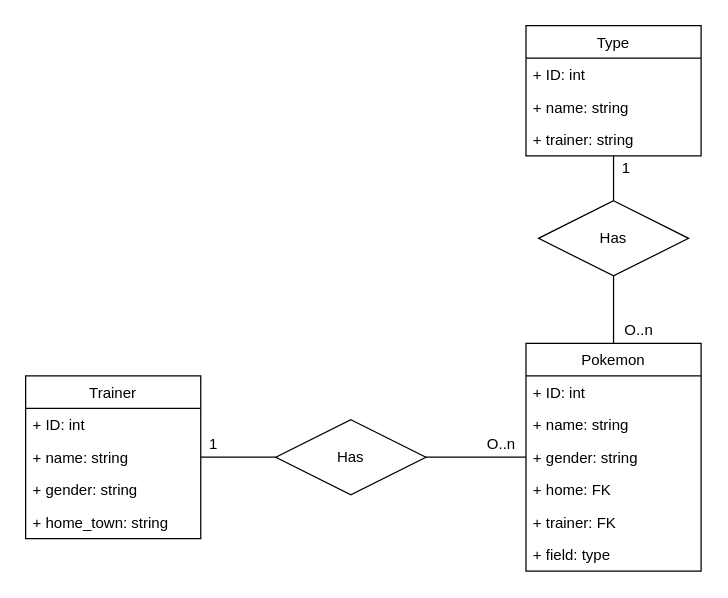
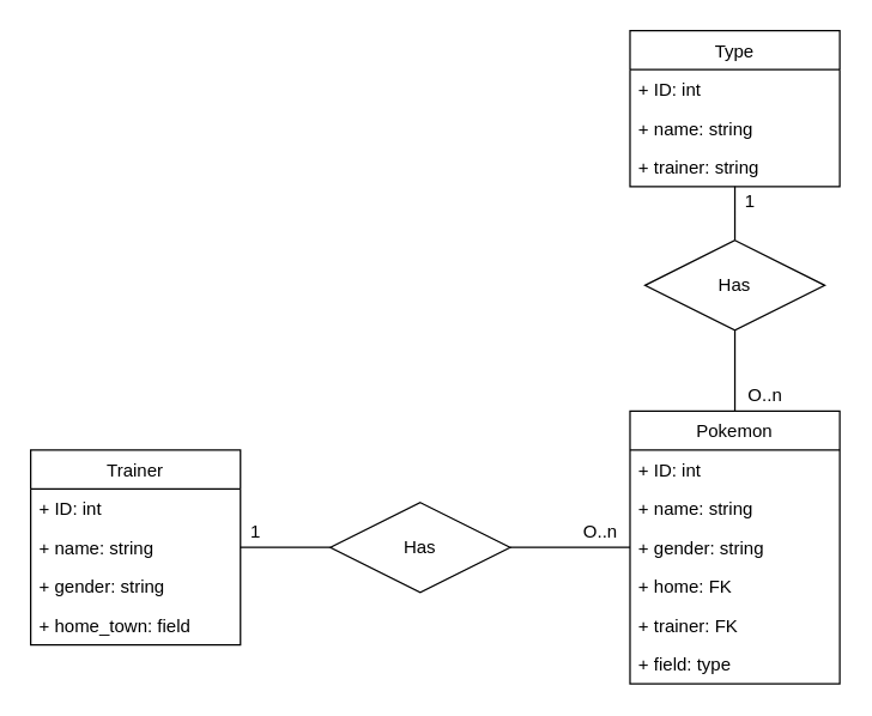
  <mxCell id="0" />
  <mxCell id="1" parent="0" />
  <mxCell id="2" value="Trainer" style="swimlane;fontStyle=0;childLayout=stackLayout;horizontal=1;startSize=26;fillColor=none;horizontalStack=0;resizeParent=1;resizeParentMax=0;resizeLast=0;collapsible=1;marginBottom=0;" vertex="1" parent="1"><mxGeometry x="20" y="300" width="140" height="130" as="geometry" /></mxCell>
  <mxCell id="3" value="+ ID: int" style="text;strokeColor=none;fillColor=none;align=left;verticalAlign=top;spacingLeft=4;spacingRight=4;overflow=hidden;rotatable=0;points=[[0,0.5],[1,0.5]];portConstraint=eastwest;" vertex="1" parent="2"><mxGeometry y="26" width="140" height="26" as="geometry" /></mxCell>
  <mxCell id="4" value="+ name: string" style="text;strokeColor=none;fillColor=none;align=left;verticalAlign=top;spacingLeft=4;spacingRight=4;overflow=hidden;rotatable=0;points=[[0,0.5],[1,0.5]];portConstraint=eastwest;" vertex="1" parent="2"><mxGeometry y="52" width="140" height="26" as="geometry" /></mxCell>
  <mxCell id="5" value="+ gender: string" style="text;strokeColor=none;fillColor=none;align=left;verticalAlign=top;spacingLeft=4;spacingRight=4;overflow=hidden;rotatable=0;points=[[0,0.5],[1,0.5]];portConstraint=eastwest;" vertex="1" parent="2"><mxGeometry y="78" width="140" height="26" as="geometry" /></mxCell>
- <mxCell id="6" value="+ home_town: string" style="text;strokeColor=none;fillColor=none;align=left;verticalAlign=top;spacingLeft=4;spacingRight=4;overflow=hidden;rotatable=0;points=[[0,0.5],[1,0.5]];portConstraint=eastwest;" vertex="1" parent="2"><mxGeometry y="104" width="140" height="26" as="geometry" /></mxCell>
+ <mxCell id="6" value="+ home_town: field" style="text;strokeColor=none;fillColor=none;align=left;verticalAlign=top;spacingLeft=4;spacingRight=4;overflow=hidden;rotatable=0;points=[[0,0.5],[1,0.5]];portConstraint=eastwest;" vertex="1" parent="2"><mxGeometry y="104" width="140" height="26" as="geometry" /></mxCell>
  <mxCell id="7" value="" style="edgeStyle=orthogonalEdgeStyle;rounded=0;orthogonalLoop=1;jettySize=auto;html=1;endArrow=none;endFill=0;" edge="1" parent="1" source="9" target="16"><mxGeometry relative="1" as="geometry" /></mxCell>
  <mxCell id="8" value="" style="edgeStyle=orthogonalEdgeStyle;rounded=0;orthogonalLoop=1;jettySize=auto;html=1;endArrow=none;endFill=0;" edge="1" parent="1" source="9" target="25"><mxGeometry relative="1" as="geometry" /></mxCell>
  <mxCell id="9" value="Pokemon" style="swimlane;fontStyle=0;childLayout=stackLayout;horizontal=1;startSize=26;fillColor=none;horizontalStack=0;resizeParent=1;resizeParentMax=0;resizeLast=0;collapsible=1;marginBottom=0;" vertex="1" parent="1"><mxGeometry x="420" y="274" width="140" height="182" as="geometry" /></mxCell>
  <mxCell id="10" value="+ ID: int" style="text;strokeColor=none;fillColor=none;align=left;verticalAlign=top;spacingLeft=4;spacingRight=4;overflow=hidden;rotatable=0;points=[[0,0.5],[1,0.5]];portConstraint=eastwest;" vertex="1" parent="9"><mxGeometry y="26" width="140" height="26" as="geometry" /></mxCell>
  <mxCell id="11" value="+ name: string" style="text;strokeColor=none;fillColor=none;align=left;verticalAlign=top;spacingLeft=4;spacingRight=4;overflow=hidden;rotatable=0;points=[[0,0.5],[1,0.5]];portConstraint=eastwest;" vertex="1" parent="9"><mxGeometry y="52" width="140" height="26" as="geometry" /></mxCell>
  <mxCell id="12" value="+ gender: string" style="text;strokeColor=none;fillColor=none;align=left;verticalAlign=top;spacingLeft=4;spacingRight=4;overflow=hidden;rotatable=0;points=[[0,0.5],[1,0.5]];portConstraint=eastwest;" vertex="1" parent="9"><mxGeometry y="78" width="140" height="26" as="geometry" /></mxCell>
  <mxCell id="13" value="+ home: FK" style="text;strokeColor=none;fillColor=none;align=left;verticalAlign=top;spacingLeft=4;spacingRight=4;overflow=hidden;rotatable=0;points=[[0,0.5],[1,0.5]];portConstraint=eastwest;" vertex="1" parent="9"><mxGeometry y="104" width="140" height="26" as="geometry" /></mxCell>
  <mxCell id="14" value="+ trainer: FK" style="text;strokeColor=none;fillColor=none;align=left;verticalAlign=top;spacingLeft=4;spacingRight=4;overflow=hidden;rotatable=0;points=[[0,0.5],[1,0.5]];portConstraint=eastwest;" vertex="1" parent="9"><mxGeometry y="130" width="140" height="26" as="geometry" /></mxCell>
  <mxCell id="15" value="+ field: type" style="text;strokeColor=none;fillColor=none;align=left;verticalAlign=top;spacingLeft=4;spacingRight=4;overflow=hidden;rotatable=0;points=[[0,0.5],[1,0.5]];portConstraint=eastwest;" vertex="1" parent="9"><mxGeometry y="156" width="140" height="26" as="geometry" /></mxCell>
  <mxCell id="16" value="Has" style="shape=rhombus;perimeter=rhombusPerimeter;whiteSpace=wrap;html=1;align=center;" vertex="1" parent="1"><mxGeometry x="220" y="335" width="120" height="60" as="geometry" /></mxCell>
  <mxCell id="17" value="" style="edgeStyle=orthogonalEdgeStyle;rounded=0;orthogonalLoop=1;jettySize=auto;html=1;endArrow=none;endFill=0;" edge="1" parent="1" source="4" target="16"><mxGeometry relative="1" as="geometry" /></mxCell>
  <mxCell id="18" value="O..n" style="text;html=1;align=center;verticalAlign=middle;resizable=0;points=[];autosize=1;strokeColor=none;" vertex="1" parent="1"><mxGeometry x="380" y="345" width="40" height="20" as="geometry" /></mxCell>
  <mxCell id="19" value="1" style="text;html=1;align=center;verticalAlign=middle;resizable=0;points=[];autosize=1;strokeColor=none;" vertex="1" parent="1"><mxGeometry x="160" y="345" width="20" height="20" as="geometry" /></mxCell>
  <mxCell id="20" value="" style="edgeStyle=orthogonalEdgeStyle;rounded=0;orthogonalLoop=1;jettySize=auto;html=1;endArrow=none;endFill=0;" edge="1" parent="1" source="21" target="25"><mxGeometry relative="1" as="geometry" /></mxCell>
  <mxCell id="21" value="Type" style="swimlane;fontStyle=0;childLayout=stackLayout;horizontal=1;startSize=26;fillColor=none;horizontalStack=0;resizeParent=1;resizeParentMax=0;resizeLast=0;collapsible=1;marginBottom=0;" vertex="1" parent="1"><mxGeometry x="420" y="20" width="140" height="104" as="geometry" /></mxCell>
  <mxCell id="22" value="+ ID: int" style="text;strokeColor=none;fillColor=none;align=left;verticalAlign=top;spacingLeft=4;spacingRight=4;overflow=hidden;rotatable=0;points=[[0,0.5],[1,0.5]];portConstraint=eastwest;" vertex="1" parent="21"><mxGeometry y="26" width="140" height="26" as="geometry" /></mxCell>
  <mxCell id="23" value="+ name: string" style="text;strokeColor=none;fillColor=none;align=left;verticalAlign=top;spacingLeft=4;spacingRight=4;overflow=hidden;rotatable=0;points=[[0,0.5],[1,0.5]];portConstraint=eastwest;" vertex="1" parent="21"><mxGeometry y="52" width="140" height="26" as="geometry" /></mxCell>
  <mxCell id="24" value="+ trainer: string" style="text;strokeColor=none;fillColor=none;align=left;verticalAlign=top;spacingLeft=4;spacingRight=4;overflow=hidden;rotatable=0;points=[[0,0.5],[1,0.5]];portConstraint=eastwest;" vertex="1" parent="21"><mxGeometry y="78" width="140" height="26" as="geometry" /></mxCell>
  <mxCell id="25" value="Has" style="shape=rhombus;perimeter=rhombusPerimeter;whiteSpace=wrap;html=1;align=center;" vertex="1" parent="1"><mxGeometry x="430" y="160" width="120" height="60" as="geometry" /></mxCell>
  <mxCell id="26" value="1" style="text;html=1;align=center;verticalAlign=middle;resizable=0;points=[];autosize=1;strokeColor=none;" vertex="1" parent="1"><mxGeometry x="490" y="124" width="20" height="20" as="geometry" /></mxCell>
  <mxCell id="27" value="O..n" style="text;html=1;align=center;verticalAlign=middle;resizable=0;points=[];autosize=1;strokeColor=none;" vertex="1" parent="1"><mxGeometry x="490" y="254" width="40" height="20" as="geometry" /></mxCell>
